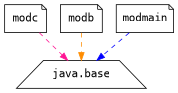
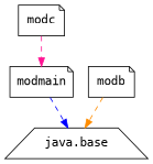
  digraph {
    node [fontname=Consolas shape=note]
    edge [fontcolor="#0000ff" fontname=Consolas style=dashed weight=16]
    n1 [label=modc]
    n2 [label="java.base" shape=trapezium]
    n3 [label=modb]
    n4 [label=modmain]
-   n1 -> n2 [color=deeppink]
+   n1 -> n4 [color=deeppink]
    n3 -> n2 [color=darkorange]
    n4 -> n2 [color=blue]
  }
